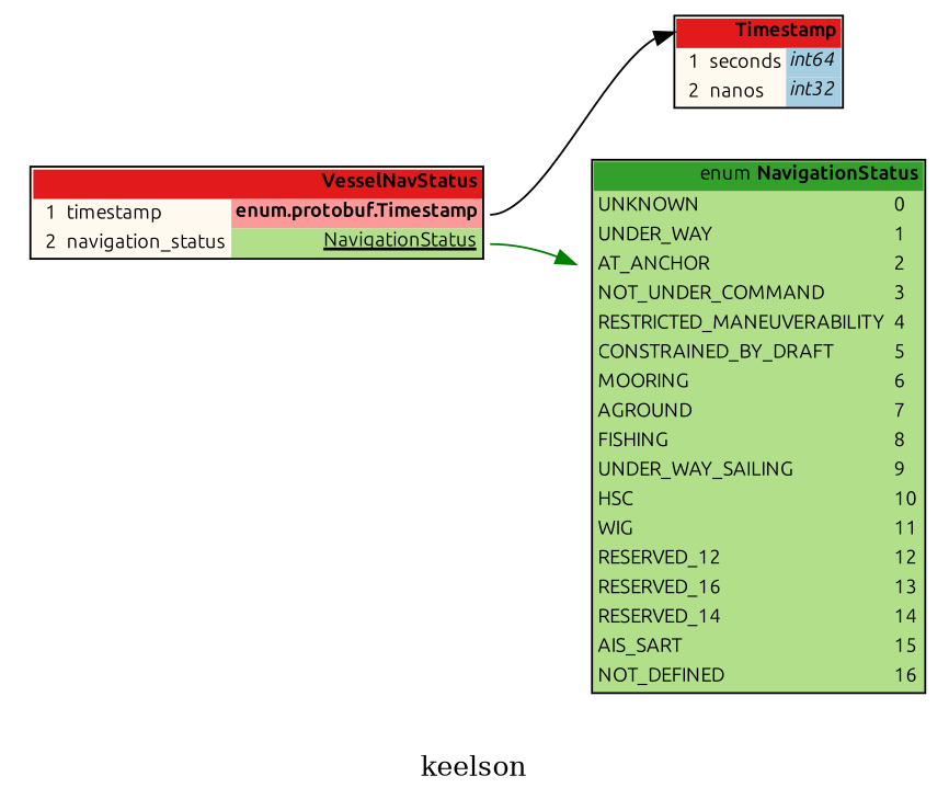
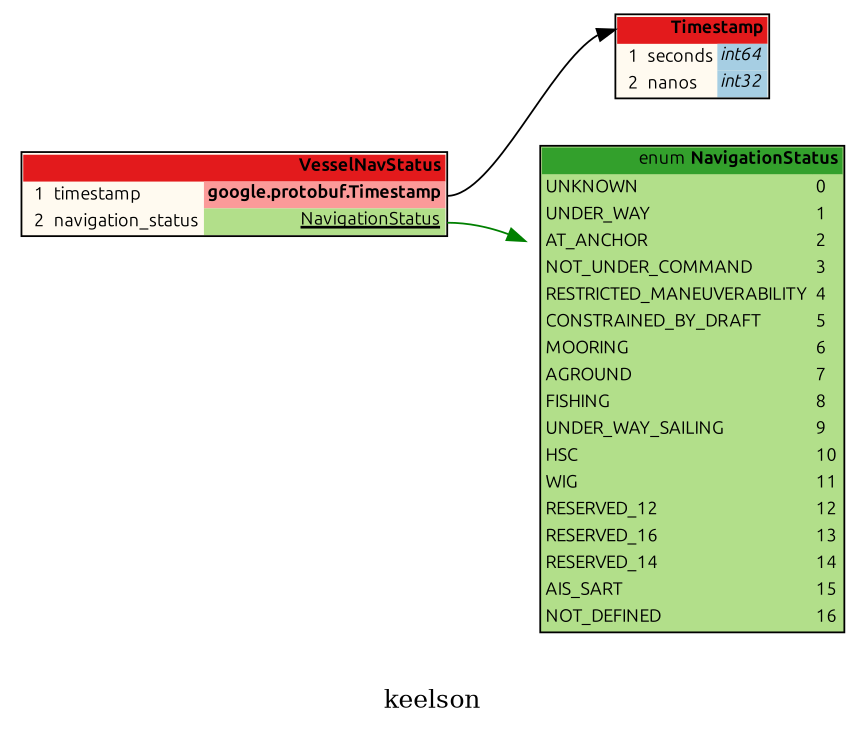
  digraph {
    label=keelson
    rankdir=LR
    node [fontname=Ubuntu fontsize=10 shape=plaintext]
-   n1 [label=<<TABLE BORDER="1" CELLBORDER="0" CELLSPACING="0" BGCOLOR="#fffaf0"><TR><TD COLSPAN="4" PORT="header" BGCOLOR="#e31a1c" ALIGN="right"><b>VesselNavStatus</b></TD></TR><TR><TD ALIGN="right"></TD><TD ALIGN="right">1</TD><TD ALIGN="left">timestamp</TD><TD BGCOLOR="#fb9a99" PORT="potimestamp" ALIGN="right"><b>enum.protobuf.Timestamp</b></TD></TR><TR><TD ALIGN="right"></TD><TD ALIGN="right">2</TD><TD ALIGN="left">navigation_status</TD><TD BGCOLOR="#b2df8a" PORT="ponavigation_status" ALIGN="right"><u>NavigationStatus</u></TD></TR></TABLE>>]
+   n1 [label=<<TABLE BORDER="1" CELLBORDER="0" CELLSPACING="0" BGCOLOR="#fffaf0"><TR><TD COLSPAN="4" PORT="header" BGCOLOR="#e31a1c" ALIGN="right"><b>VesselNavStatus</b></TD></TR><TR><TD ALIGN="right"></TD><TD ALIGN="right">1</TD><TD ALIGN="left">timestamp</TD><TD BGCOLOR="#fb9a99" PORT="potimestamp" ALIGN="right"><b>google.protobuf.Timestamp</b></TD></TR><TR><TD ALIGN="right"></TD><TD ALIGN="right">2</TD><TD ALIGN="left">navigation_status</TD><TD BGCOLOR="#b2df8a" PORT="ponavigation_status" ALIGN="right"><u>NavigationStatus</u></TD></TR></TABLE>>]
    n2 [label=<<TABLE BORDER="1" CELLBORDER="0" CELLSPACING="0" BGCOLOR="#fffaf0"><TR><TD COLSPAN="4" PORT="header" BGCOLOR="#e31a1c" ALIGN="right"><b>Timestamp</b></TD></TR><TR><TD ALIGN="right"></TD><TD ALIGN="right">1</TD><TD ALIGN="left">seconds</TD><TD BGCOLOR="#a6cee3" PORT="poseconds" ALIGN="right" TITLE="int64"><i>int64</i></TD></TR><TR><TD ALIGN="right"></TD><TD ALIGN="right">2</TD><TD ALIGN="left">nanos</TD><TD BGCOLOR="#a6cee3" PORT="ponanos" ALIGN="right" TITLE="int32"><i>int32</i></TD></TR></TABLE>>]
    n3 [label=<<TABLE BORDER="1" CELLBORDER="0" CELLSPACING="0" BGCOLOR="#b2df8a"><TR><TD COLSPAN="2" PORT="header" BGCOLOR="#33a02c" ALIGN="right">enum <b>NavigationStatus</b></TD></TR><TR><TD BGCOLOR="#b2df8a" ALIGN="left">UNKNOWN</TD><TD BGCOLOR="#b2df8a" ALIGN="left">0</TD></TR><TR><TD BGCOLOR="#b2df8a" ALIGN="left">UNDER_WAY</TD><TD BGCOLOR="#b2df8a" ALIGN="left">1</TD></TR><TR><TD BGCOLOR="#b2df8a" ALIGN="left">AT_ANCHOR</TD><TD BGCOLOR="#b2df8a" ALIGN="left">2</TD></TR><TR><TD BGCOLOR="#b2df8a" ALIGN="left">NOT_UNDER_COMMAND</TD><TD BGCOLOR="#b2df8a" ALIGN="left">3</TD></TR><TR><TD BGCOLOR="#b2df8a" ALIGN="left">RESTRICTED_MANEUVERABILITY</TD><TD BGCOLOR="#b2df8a" ALIGN="left">4</TD></TR><TR><TD BGCOLOR="#b2df8a" ALIGN="left">CONSTRAINED_BY_DRAFT</TD><TD BGCOLOR="#b2df8a" ALIGN="left">5</TD></TR><TR><TD BGCOLOR="#b2df8a" ALIGN="left">MOORING</TD><TD BGCOLOR="#b2df8a" ALIGN="left">6</TD></TR><TR><TD BGCOLOR="#b2df8a" ALIGN="left">AGROUND</TD><TD BGCOLOR="#b2df8a" ALIGN="left">7</TD></TR><TR><TD BGCOLOR="#b2df8a" ALIGN="left">FISHING</TD><TD BGCOLOR="#b2df8a" ALIGN="left">8</TD></TR><TR><TD BGCOLOR="#b2df8a" ALIGN="left">UNDER_WAY_SAILING</TD><TD BGCOLOR="#b2df8a" ALIGN="left">9</TD></TR><TR><TD BGCOLOR="#b2df8a" ALIGN="left">HSC</TD><TD BGCOLOR="#b2df8a" ALIGN="left">10</TD></TR><TR><TD BGCOLOR="#b2df8a" ALIGN="left">WIG</TD><TD BGCOLOR="#b2df8a" ALIGN="left">11</TD></TR><TR><TD BGCOLOR="#b2df8a" ALIGN="left">RESERVED_12</TD><TD BGCOLOR="#b2df8a" ALIGN="left">12</TD></TR><TR><TD BGCOLOR="#b2df8a" ALIGN="left">RESERVED_16</TD><TD BGCOLOR="#b2df8a" ALIGN="left">13</TD></TR><TR><TD BGCOLOR="#b2df8a" ALIGN="left">RESERVED_14</TD><TD BGCOLOR="#b2df8a" ALIGN="left">14</TD></TR><TR><TD BGCOLOR="#b2df8a" ALIGN="left">AIS_SART</TD><TD BGCOLOR="#b2df8a" ALIGN="left">15</TD></TR><TR><TD BGCOLOR="#b2df8a" ALIGN="left">NOT_DEFINED</TD><TD BGCOLOR="#b2df8a" ALIGN="left">16</TD></TR></TABLE>>]
    n1 -> n2 [color="#000000" headport=header tailport="potimestamp:e"]
    n1 -> n3 [color="#008000" tailport="ponavigation_status:e"]
  }
